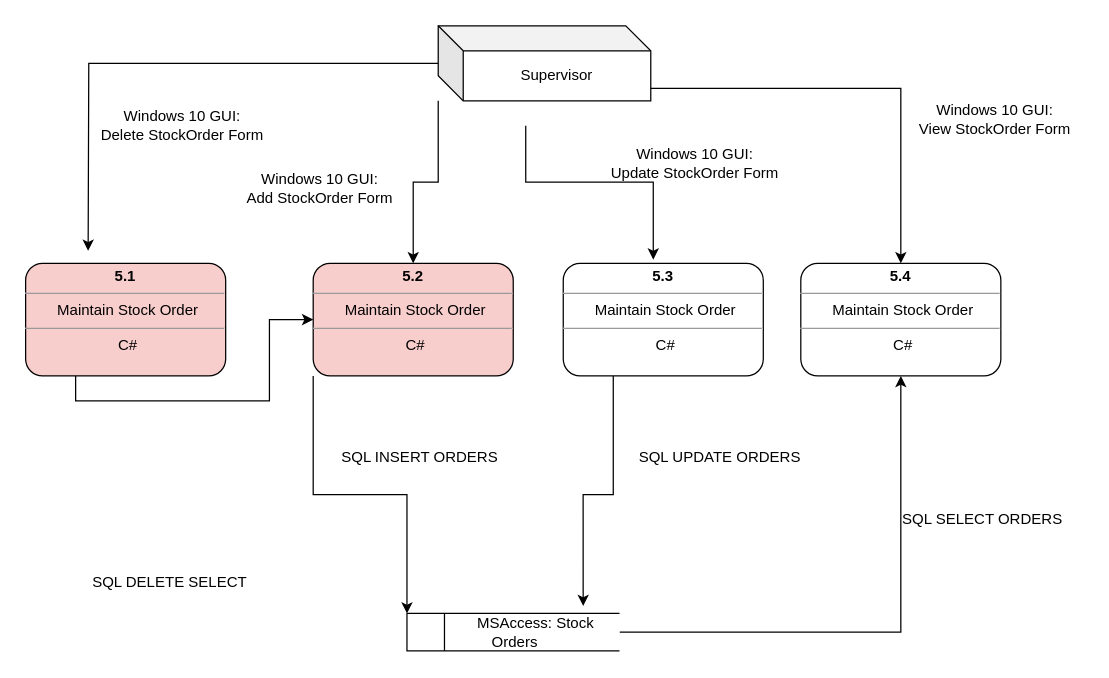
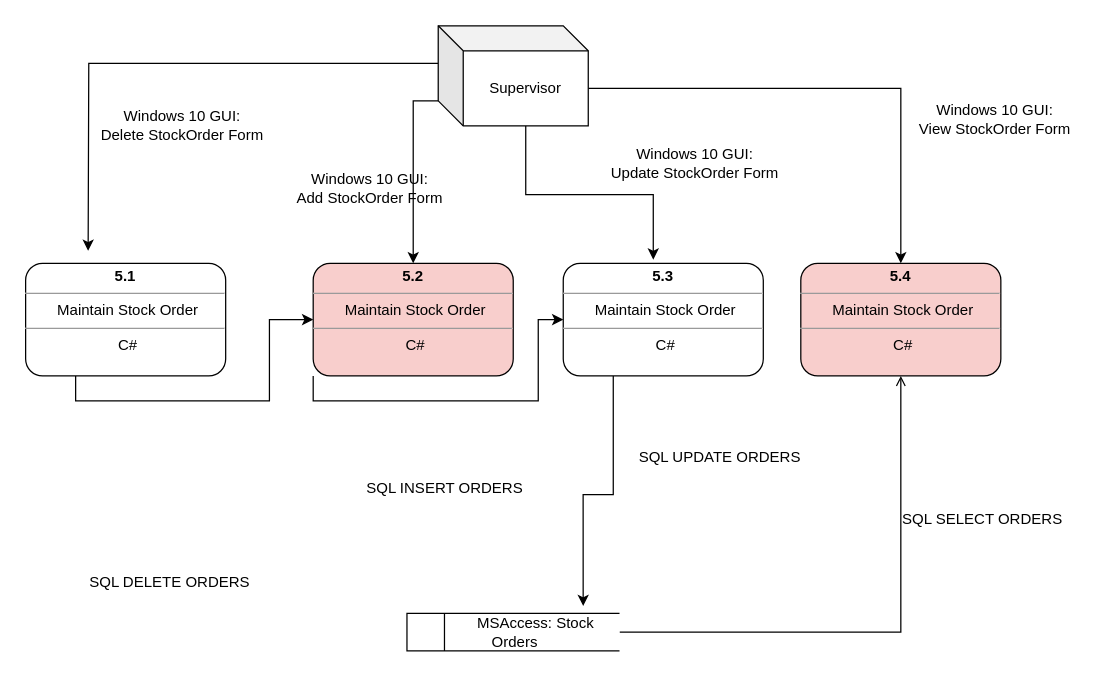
  <mxCell id="0" />
  <mxCell id="1" parent="0" />
  <mxCell id="2" style="edgeStyle=orthogonalEdgeStyle;rounded=0;orthogonalLoop=1;jettySize=auto;html=1;exitX=0;exitY=0;exitDx=0;exitDy=30;exitPerimeter=0;" edge="1" parent="1" source="6"><mxGeometry relative="1" as="geometry"><mxPoint x="70" y="200" as="targetPoint" /></mxGeometry></mxCell>
  <mxCell id="3" style="edgeStyle=orthogonalEdgeStyle;rounded=0;orthogonalLoop=1;jettySize=auto;html=1;exitX=0;exitY=0;exitDx=0;exitDy=60;exitPerimeter=0;" edge="1" parent="1" source="6" target="12"><mxGeometry relative="1" as="geometry" /></mxCell>
  <mxCell id="4" style="edgeStyle=orthogonalEdgeStyle;rounded=0;orthogonalLoop=1;jettySize=auto;html=1;exitX=0;exitY=0;exitDx=70;exitDy=80;exitPerimeter=0;entryX=0.45;entryY=-0.033;entryDx=0;entryDy=0;entryPerimeter=0;" edge="1" parent="1" source="6" target="14"><mxGeometry relative="1" as="geometry" /></mxCell>
  <mxCell id="5" style="edgeStyle=orthogonalEdgeStyle;rounded=0;orthogonalLoop=1;jettySize=auto;html=1;exitX=0;exitY=0;exitDx=120;exitDy=50;exitPerimeter=0;entryX=0.5;entryY=0;entryDx=0;entryDy=0;" edge="1" parent="1" source="6" target="15"><mxGeometry relative="1" as="geometry" /></mxCell>
- <mxCell id="6" value="Supervisor" style="shape=cube;whiteSpace=wrap;html=1;boundedLbl=1;backgroundOutline=1;darkOpacity=0.05;darkOpacity2=0.1;" vertex="1" parent="1"><mxGeometry x="350" y="20" width="170" height="60" as="geometry" /></mxCell>
- <mxCell id="7" style="edgeStyle=orthogonalEdgeStyle;rounded=0;orthogonalLoop=1;jettySize=auto;html=1;exitX=1;exitY=0.5;exitDx=0;exitDy=0;entryX=0.5;entryY=1;entryDx=0;entryDy=0;" edge="1" parent="1" source="8" target="15"><mxGeometry relative="1" as="geometry" /></mxCell>
+ <mxCell id="6" value="Supervisor" style="shape=cube;whiteSpace=wrap;html=1;boundedLbl=1;backgroundOutline=1;darkOpacity=0.05;darkOpacity2=0.1;" vertex="1" parent="1"><mxGeometry x="350" y="20" width="120" height="80" as="geometry" /></mxCell>
+ <mxCell id="7" style="edgeStyle=orthogonalEdgeStyle;rounded=0;orthogonalLoop=1;jettySize=auto;html=1;exitX=1;exitY=0.5;exitDx=0;exitDy=0;entryX=0.5;entryY=1;entryDx=0;entryDy=0;endArrow=open;" edge="1" parent="1" source="8" target="15"><mxGeometry relative="1" as="geometry" /></mxCell>
  <mxCell id="8" value="&amp;nbsp; &amp;nbsp; &amp;nbsp; &amp;nbsp; &amp;nbsp; MSAccess: Stock Orders" style="html=1;dashed=0;whiteSpace=wrap;shape=mxgraph.dfd.dataStoreID;align=center;spacingLeft=3;points=[[0,0],[0.5,0],[1,0],[0,0.5],[1,0.5],[0,1],[0.5,1],[1,1]];" vertex="1" parent="1"><mxGeometry x="325" y="490" width="170" height="30" as="geometry" /></mxCell>
  <mxCell id="9" style="edgeStyle=orthogonalEdgeStyle;rounded=0;orthogonalLoop=1;jettySize=auto;html=1;exitX=0.25;exitY=1;exitDx=0;exitDy=0;" edge="1" parent="1" source="10" target="12"><mxGeometry relative="1" as="geometry" /></mxCell>
- <mxCell id="10" value="&lt;p style=&quot;margin:0px;margin-top:4px;text-align:center;&quot;&gt;&lt;b&gt;5.1&lt;/b&gt;&lt;/p&gt;&lt;hr size=&quot;1&quot;&gt;&lt;p style=&quot;text-align: center; margin: 0px 0px 0px 4px;&quot;&gt;Maintain Stock Order&lt;/p&gt;&lt;hr size=&quot;1&quot;&gt;&lt;p style=&quot;text-align: center; margin: 0px 0px 0px 4px;&quot;&gt;C#&lt;/p&gt;" style="verticalAlign=top;align=left;overflow=fill;fontSize=12;fontFamily=Helvetica;html=1;whiteSpace=wrap;rounded=1;fillColor=#f8cecc;" vertex="1" parent="1"><mxGeometry x="20" y="210" width="160" height="90" as="geometry" /></mxCell>
- <mxCell id="11" style="edgeStyle=orthogonalEdgeStyle;rounded=0;orthogonalLoop=1;jettySize=auto;html=1;exitX=0;exitY=1;exitDx=0;exitDy=0;entryX=0;entryY=0;entryDx=0;entryDy=0;" edge="1" parent="1" source="12" target="8"><mxGeometry relative="1" as="geometry" /></mxCell>
+ <mxCell id="10" value="&lt;p style=&quot;margin:0px;margin-top:4px;text-align:center;&quot;&gt;&lt;b&gt;5.1&lt;/b&gt;&lt;/p&gt;&lt;hr size=&quot;1&quot;&gt;&lt;p style=&quot;text-align: center; margin: 0px 0px 0px 4px;&quot;&gt;Maintain Stock Order&lt;/p&gt;&lt;hr size=&quot;1&quot;&gt;&lt;p style=&quot;text-align: center; margin: 0px 0px 0px 4px;&quot;&gt;C#&lt;/p&gt;" style="verticalAlign=top;align=left;overflow=fill;fontSize=12;fontFamily=Helvetica;html=1;whiteSpace=wrap;rounded=1;" vertex="1" parent="1"><mxGeometry x="20" y="210" width="160" height="90" as="geometry" /></mxCell>
+ <mxCell id="11" style="edgeStyle=orthogonalEdgeStyle;rounded=0;orthogonalLoop=1;jettySize=auto;html=1;exitX=0;exitY=1;exitDx=0;exitDy=0;" edge="1" parent="1" source="12" target="14"><mxGeometry relative="1" as="geometry" /></mxCell>
  <mxCell id="12" value="&lt;p style=&quot;margin:0px;margin-top:4px;text-align:center;&quot;&gt;&lt;b&gt;5.2&lt;/b&gt;&lt;/p&gt;&lt;hr size=&quot;1&quot;&gt;&lt;p style=&quot;text-align: center; margin: 0px 0px 0px 4px;&quot;&gt;Maintain Stock Order&lt;/p&gt;&lt;hr size=&quot;1&quot;&gt;&lt;p style=&quot;text-align: center; margin: 0px 0px 0px 4px;&quot;&gt;C#&lt;/p&gt;" style="verticalAlign=top;align=left;overflow=fill;fontSize=12;fontFamily=Helvetica;html=1;whiteSpace=wrap;rounded=1;fillColor=#f8cecc;" vertex="1" parent="1"><mxGeometry x="250" y="210" width="160" height="90" as="geometry" /></mxCell>
  <mxCell id="13" style="edgeStyle=orthogonalEdgeStyle;rounded=0;orthogonalLoop=1;jettySize=auto;html=1;exitX=0.25;exitY=1;exitDx=0;exitDy=0;entryX=0.829;entryY=-0.2;entryDx=0;entryDy=0;entryPerimeter=0;" edge="1" parent="1" source="14" target="8"><mxGeometry relative="1" as="geometry" /></mxCell>
  <mxCell id="14" value="&lt;p style=&quot;margin:0px;margin-top:4px;text-align:center;&quot;&gt;&lt;b&gt;5.3&lt;/b&gt;&lt;/p&gt;&lt;hr size=&quot;1&quot;&gt;&lt;p style=&quot;text-align: center; margin: 0px 0px 0px 4px;&quot;&gt;Maintain Stock Order&lt;/p&gt;&lt;hr size=&quot;1&quot;&gt;&lt;p style=&quot;text-align: center; margin: 0px 0px 0px 4px;&quot;&gt;C#&lt;/p&gt;" style="verticalAlign=top;align=left;overflow=fill;fontSize=12;fontFamily=Helvetica;html=1;whiteSpace=wrap;rounded=1;" vertex="1" parent="1"><mxGeometry x="450" y="210" width="160" height="90" as="geometry" /></mxCell>
- <mxCell id="15" value="&lt;p style=&quot;margin:0px;margin-top:4px;text-align:center;&quot;&gt;&lt;b&gt;5.4&lt;/b&gt;&lt;/p&gt;&lt;hr size=&quot;1&quot;&gt;&lt;p style=&quot;text-align: center; margin: 0px 0px 0px 4px;&quot;&gt;Maintain Stock Order&lt;/p&gt;&lt;hr size=&quot;1&quot;&gt;&lt;p style=&quot;text-align: center; margin: 0px 0px 0px 4px;&quot;&gt;C#&lt;/p&gt;" style="verticalAlign=top;align=left;overflow=fill;fontSize=12;fontFamily=Helvetica;html=1;whiteSpace=wrap;rounded=1;" vertex="1" parent="1"><mxGeometry x="640" y="210" width="160" height="90" as="geometry" /></mxCell>
+ <mxCell id="15" value="&lt;p style=&quot;margin:0px;margin-top:4px;text-align:center;&quot;&gt;&lt;b&gt;5.4&lt;/b&gt;&lt;/p&gt;&lt;hr size=&quot;1&quot;&gt;&lt;p style=&quot;text-align: center; margin: 0px 0px 0px 4px;&quot;&gt;Maintain Stock Order&lt;/p&gt;&lt;hr size=&quot;1&quot;&gt;&lt;p style=&quot;text-align: center; margin: 0px 0px 0px 4px;&quot;&gt;C#&lt;/p&gt;" style="verticalAlign=top;align=left;overflow=fill;fontSize=12;fontFamily=Helvetica;html=1;whiteSpace=wrap;rounded=1;fillColor=#f8cecc;" vertex="1" parent="1"><mxGeometry x="640" y="210" width="160" height="90" as="geometry" /></mxCell>
  <mxCell id="16" value="Windows 10 GUI:&lt;br&gt;Delete StockOrder Form" style="text;html=1;align=center;verticalAlign=middle;resizable=0;points=[];autosize=1;strokeColor=none;fillColor=none;" vertex="1" parent="1"><mxGeometry x="70" y="80" width="150" height="40" as="geometry" /></mxCell>
- <mxCell id="17" value="Windows 10 GUI:&lt;br&gt;Add StockOrder Form" style="text;html=1;align=center;verticalAlign=middle;resizable=0;points=[];autosize=1;strokeColor=none;fillColor=none;" vertex="1" parent="1"><mxGeometry x="185" y="130" width="140" height="40" as="geometry" /></mxCell>
+ <mxCell id="17" value="Windows 10 GUI:&lt;br&gt;Add StockOrder Form" style="text;html=1;align=center;verticalAlign=middle;resizable=0;points=[];autosize=1;strokeColor=none;fillColor=none;" vertex="1" parent="1"><mxGeometry x="225" y="130" width="140" height="40" as="geometry" /></mxCell>
  <mxCell id="18" value="Windows 10 GUI:&lt;br&gt;Update StockOrder Form" style="text;html=1;align=center;verticalAlign=middle;resizable=0;points=[];autosize=1;strokeColor=none;fillColor=none;" vertex="1" parent="1"><mxGeometry x="475" y="110" width="160" height="40" as="geometry" /></mxCell>
  <mxCell id="19" value="Windows 10 GUI:&lt;br&gt;View StockOrder Form" style="text;html=1;align=center;verticalAlign=middle;resizable=0;points=[];autosize=1;strokeColor=none;fillColor=none;" vertex="1" parent="1"><mxGeometry x="725" y="75" width="140" height="40" as="geometry" /></mxCell>
- <mxCell id="20" value="SQL DELETE SELECT" style="text;html=1;align=center;verticalAlign=middle;resizable=0;points=[];autosize=1;strokeColor=none;fillColor=none;" vertex="1" parent="1"><mxGeometry x="60" y="450" width="150" height="30" as="geometry" /></mxCell>
- <mxCell id="21" value="SQL INSERT ORDERS" style="text;html=1;align=center;verticalAlign=middle;resizable=0;points=[];autosize=1;strokeColor=none;fillColor=none;" vertex="1" parent="1"><mxGeometry x="260" y="350" width="150" height="30" as="geometry" /></mxCell>
+ <mxCell id="20" value="SQL DELETE ORDERS" style="text;html=1;align=center;verticalAlign=middle;resizable=0;points=[];autosize=1;strokeColor=none;fillColor=none;" vertex="1" parent="1"><mxGeometry x="60" y="450" width="150" height="30" as="geometry" /></mxCell>
+ <mxCell id="21" value="SQL INSERT ORDERS" style="text;html=1;align=center;verticalAlign=middle;resizable=0;points=[];autosize=1;strokeColor=none;fillColor=none;" vertex="1" parent="1"><mxGeometry x="280" y="375" width="150" height="30" as="geometry" /></mxCell>
  <mxCell id="22" value="SQL UPDATE ORDERS" style="text;html=1;align=center;verticalAlign=middle;resizable=0;points=[];autosize=1;strokeColor=none;fillColor=none;" vertex="1" parent="1"><mxGeometry x="500" y="350" width="150" height="30" as="geometry" /></mxCell>
  <mxCell id="23" value="SQL SELECT ORDERS" style="text;html=1;align=center;verticalAlign=middle;resizable=0;points=[];autosize=1;strokeColor=none;fillColor=none;" vertex="1" parent="1"><mxGeometry x="710" y="400" width="150" height="30" as="geometry" /></mxCell>
